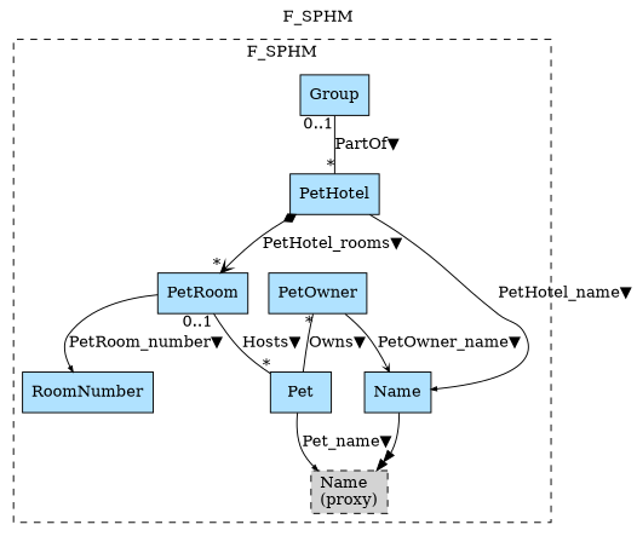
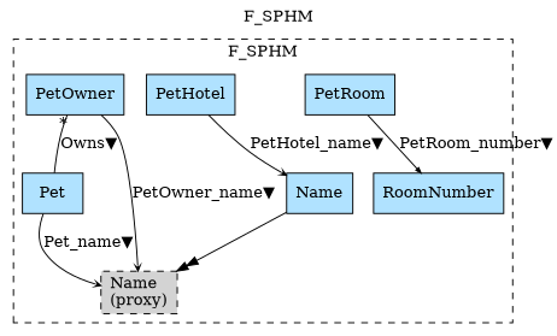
  digraph {
    label=F_SPHM
    labelfontsize=12
    labelloc=tl
    node [fillcolor=lightskyblue1 shape=record style=filled]
    edge [arrowhead=vee]
    n1 [label=Pet]
    n2 [fillcolor=lightgray label="Name\l(proxy)" shape=box style="filled,dashed"]
    n3 [label=PetRoom]
    n4 [label=RoomNumber]
    n5 [label=PetHotel]
    n6 [label=Name]
-   n7 [label=Group]
    n8 [label=PetOwner]
    subgraph cluster_1 {
      style=dashed
      n1
      n2
      n3
      n4
      n5
      n6
-     n7
      n8
    }
-   n1 -> n2 [arrowhead=normal arrowsize=.5 label="Pet_name▼"]
-   n3 -> n1 [dir=none headlabel="*" label="Hosts▼" taillabel="0..1" arrowhead=""]
+   n1 -> n2 [arrowsize=.5 label="Pet_name▼"]
    n3 -> n4 [arrowhead=normal arrowsize=.5 label="PetRoom_number▼"]
-   n5 -> n3 [arrowtail=diamond dir=both headlabel="*" label="PetHotel_rooms▼"]
-   n5 -> n6 [arrowhead=normal arrowsize=.5 label="PetHotel_name▼"]
+   n5 -> n6 [arrowsize=.5 label="PetHotel_name▼"]
    n6 -> n2 [arrowhead=normalnormal]
-   n7 -> n5 [dir=none headlabel="*" label="PartOf▼" taillabel="0..1" arrowhead=""]
    n8 -> n1 [dir=none label="Owns▼" taillabel="*" arrowhead=""]
-   n8 -> n6 [arrowsize=.5 label="PetOwner_name▼"]
+   n8 -> n2 [arrowsize=.5 label="PetOwner_name▼"]
  }
